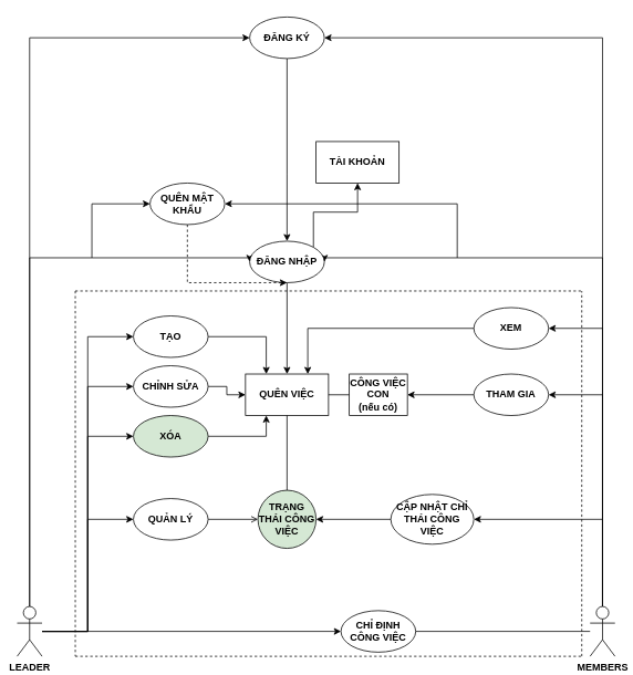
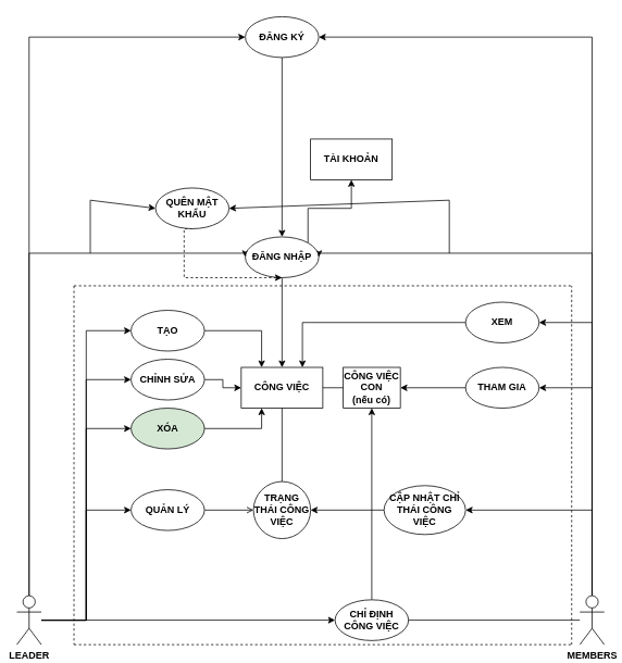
  <mxCell id="0" />
  <mxCell id="1" parent="0" />
  <mxCell id="2" style="edgeStyle=orthogonalEdgeStyle;rounded=0;orthogonalLoop=1;jettySize=auto;html=1;entryX=0;entryY=0.5;entryDx=0;entryDy=0;" parent="1" source="9" target="20" edge="1"><mxGeometry relative="1" as="geometry"><Array as="points"><mxPoint x="35" y="310" /><mxPoint x="300" y="310" /></Array></mxGeometry></mxCell>
  <mxCell id="3" style="edgeStyle=orthogonalEdgeStyle;rounded=0;orthogonalLoop=1;jettySize=auto;html=1;entryX=0;entryY=0.5;entryDx=0;entryDy=0;" parent="1" source="9" target="17" edge="1"><mxGeometry relative="1" as="geometry"><Array as="points"><mxPoint x="35" y="45" /></Array></mxGeometry></mxCell>
  <mxCell id="4" style="edgeStyle=orthogonalEdgeStyle;rounded=0;orthogonalLoop=1;jettySize=auto;html=1;entryX=0;entryY=0.5;entryDx=0;entryDy=0;" parent="1" source="9" target="23" edge="1"><mxGeometry relative="1" as="geometry" /></mxCell>
  <mxCell id="5" style="edgeStyle=orthogonalEdgeStyle;rounded=0;orthogonalLoop=1;jettySize=auto;html=1;entryX=0;entryY=0.5;entryDx=0;entryDy=0;" parent="1" source="9" target="25" edge="1"><mxGeometry relative="1" as="geometry" /></mxCell>
  <mxCell id="6" style="edgeStyle=orthogonalEdgeStyle;rounded=0;orthogonalLoop=1;jettySize=auto;html=1;entryX=0;entryY=0.5;entryDx=0;entryDy=0;" parent="1" source="9" target="27" edge="1"><mxGeometry relative="1" as="geometry" /></mxCell>
  <mxCell id="7" style="edgeStyle=orthogonalEdgeStyle;rounded=0;orthogonalLoop=1;jettySize=auto;html=1;entryX=0;entryY=0.5;entryDx=0;entryDy=0;" parent="1" source="9" target="32" edge="1"><mxGeometry relative="1" as="geometry" /></mxCell>
  <mxCell id="8" style="edgeStyle=orthogonalEdgeStyle;rounded=0;orthogonalLoop=1;jettySize=auto;html=1;entryX=0;entryY=0.5;entryDx=0;entryDy=0;" parent="1" source="9" target="40" edge="1"><mxGeometry relative="1" as="geometry" /></mxCell>
  <mxCell id="9" value="LEADER" style="shape=umlActor;verticalLabelPosition=bottom;verticalAlign=top;html=1;outlineConnect=0;fontStyle=1" parent="1" vertex="1"><mxGeometry x="20" y="730" width="30" height="60" as="geometry" /></mxCell>
  <mxCell id="10" style="edgeStyle=orthogonalEdgeStyle;rounded=0;orthogonalLoop=1;jettySize=auto;html=1;entryX=1;entryY=0.5;entryDx=0;entryDy=0;" parent="1" source="15" target="17" edge="1"><mxGeometry relative="1" as="geometry"><Array as="points"><mxPoint x="725" y="45" /></Array></mxGeometry></mxCell>
  <mxCell id="11" style="edgeStyle=orthogonalEdgeStyle;rounded=0;orthogonalLoop=1;jettySize=auto;html=1;entryX=1;entryY=0.5;entryDx=0;entryDy=0;" parent="1" source="15" target="20" edge="1"><mxGeometry relative="1" as="geometry"><Array as="points"><mxPoint x="725" y="310" /><mxPoint x="390" y="310" /></Array></mxGeometry></mxCell>
  <mxCell id="12" style="edgeStyle=orthogonalEdgeStyle;rounded=0;orthogonalLoop=1;jettySize=auto;html=1;entryX=1;entryY=0.5;entryDx=0;entryDy=0;" parent="1" source="15" target="34" edge="1"><mxGeometry relative="1" as="geometry"><Array as="points"><mxPoint x="725" y="395" /></Array></mxGeometry></mxCell>
  <mxCell id="13" style="edgeStyle=orthogonalEdgeStyle;rounded=0;orthogonalLoop=1;jettySize=auto;html=1;" parent="1" source="15" target="36" edge="1"><mxGeometry relative="1" as="geometry"><Array as="points"><mxPoint x="725" y="475" /></Array></mxGeometry></mxCell>
  <mxCell id="14" style="edgeStyle=orthogonalEdgeStyle;rounded=0;orthogonalLoop=1;jettySize=auto;html=1;entryX=1;entryY=0.5;entryDx=0;entryDy=0;" parent="1" source="15" target="38" edge="1"><mxGeometry relative="1" as="geometry"><Array as="points"><mxPoint x="725" y="625" /></Array></mxGeometry></mxCell>
  <mxCell id="15" value="MEMBERS" style="shape=umlActor;verticalLabelPosition=bottom;verticalAlign=top;html=1;outlineConnect=0;fontStyle=1" parent="1" vertex="1"><mxGeometry x="710" y="730" width="30" height="60" as="geometry" /></mxCell>
  <mxCell id="16" style="edgeStyle=orthogonalEdgeStyle;rounded=0;orthogonalLoop=1;jettySize=auto;html=1;entryX=0.5;entryY=0;entryDx=0;entryDy=0;" parent="1" source="17" target="20" edge="1"><mxGeometry relative="1" as="geometry"><Array as="points"><mxPoint x="345" y="210" /><mxPoint x="345" y="210" /></Array></mxGeometry></mxCell>
  <mxCell id="17" value="&lt;b&gt;ĐĂNG KÝ&lt;/b&gt;" style="ellipse;whiteSpace=wrap;html=1;" parent="1" vertex="1"><mxGeometry x="300" y="20" width="90" height="50" as="geometry" /></mxCell>
  <mxCell id="18" style="edgeStyle=orthogonalEdgeStyle;rounded=0;orthogonalLoop=1;jettySize=auto;html=1;" parent="1" source="20" target="21" edge="1"><mxGeometry relative="1" as="geometry" /></mxCell>
  <mxCell id="19" style="edgeStyle=orthogonalEdgeStyle;rounded=0;orthogonalLoop=1;jettySize=auto;html=1;exitX=1;exitY=0;exitDx=0;exitDy=0;entryX=0.5;entryY=1;entryDx=0;entryDy=0;" edge="1" parent="1" source="20" target="47"><mxGeometry relative="1" as="geometry"><mxPoint x="450" y="200" as="targetPoint" /></mxGeometry></mxCell>
  <mxCell id="20" value="&lt;b&gt;ĐĂNG NHẬP&lt;/b&gt;" style="ellipse;whiteSpace=wrap;html=1;" parent="1" vertex="1"><mxGeometry x="300" y="290" width="90" height="50" as="geometry" /></mxCell>
- <mxCell id="21" value="&lt;b&gt;QUÊN VIỆC&lt;/b&gt;" style="rounded=0;whiteSpace=wrap;html=1;" parent="1" vertex="1"><mxGeometry x="295" y="450" width="100" height="50" as="geometry" /></mxCell>
+ <mxCell id="21" value="&lt;b&gt;CÔNG VIỆC&lt;/b&gt;" style="rounded=0;whiteSpace=wrap;html=1;" parent="1" vertex="1"><mxGeometry x="295" y="450" width="100" height="50" as="geometry" /></mxCell>
  <mxCell id="22" style="edgeStyle=orthogonalEdgeStyle;rounded=0;orthogonalLoop=1;jettySize=auto;html=1;entryX=0.25;entryY=0;entryDx=0;entryDy=0;" parent="1" source="23" target="21" edge="1"><mxGeometry relative="1" as="geometry" /></mxCell>
  <mxCell id="23" value="&lt;b&gt;TẠO&lt;/b&gt;" style="ellipse;whiteSpace=wrap;html=1;" parent="1" vertex="1"><mxGeometry x="160" y="380" width="90" height="50" as="geometry" /></mxCell>
  <mxCell id="24" style="edgeStyle=orthogonalEdgeStyle;rounded=0;orthogonalLoop=1;jettySize=auto;html=1;entryX=0;entryY=0.5;entryDx=0;entryDy=0;" parent="1" source="25" target="21" edge="1"><mxGeometry relative="1" as="geometry" /></mxCell>
  <mxCell id="25" value="&lt;b&gt;CHỈNH SỬA&lt;/b&gt;" style="ellipse;whiteSpace=wrap;html=1;" parent="1" vertex="1"><mxGeometry x="160" y="440" width="90" height="50" as="geometry" /></mxCell>
  <mxCell id="26" style="edgeStyle=orthogonalEdgeStyle;rounded=0;orthogonalLoop=1;jettySize=auto;html=1;entryX=0.25;entryY=1;entryDx=0;entryDy=0;" parent="1" source="27" target="21" edge="1"><mxGeometry relative="1" as="geometry" /></mxCell>
  <mxCell id="27" value="XÓA" style="ellipse;whiteSpace=wrap;html=1;fontStyle=1;fillColor=#d5e8d4;" parent="1" vertex="1"><mxGeometry x="160" y="500" width="90" height="50" as="geometry" /></mxCell>
  <mxCell id="28" value="CÔNG VIỆC CON&lt;div&gt;(nếu có)&lt;/div&gt;" style="rounded=0;whiteSpace=wrap;html=1;fontStyle=1" parent="1" vertex="1"><mxGeometry x="420" y="450" width="70" height="50" as="geometry" /></mxCell>
- <mxCell id="29" value="TRẠNG THÁI CÔNG VIỆC" style="ellipse;whiteSpace=wrap;html=1;aspect=fixed;fontStyle=1;fillColor=#d5e8d4;" parent="1" vertex="1"><mxGeometry x="310" y="590" width="70" height="70" as="geometry" /></mxCell>
+ <mxCell id="29" value="TRẠNG THÁI CÔNG VIỆC" style="ellipse;whiteSpace=wrap;html=1;aspect=fixed;fontStyle=1" parent="1" vertex="1"><mxGeometry x="310" y="590" width="70" height="70" as="geometry" /></mxCell>
  <mxCell id="30" value="" style="endArrow=none;html=1;rounded=0;entryX=0.5;entryY=1;entryDx=0;entryDy=0;exitX=0.5;exitY=0;exitDx=0;exitDy=0;" parent="1" source="29" target="21" edge="1"><mxGeometry width="50" height="50" relative="1" as="geometry"><mxPoint x="340" y="570" as="sourcePoint" /><mxPoint x="390" y="520" as="targetPoint" /></mxGeometry></mxCell>
  <mxCell id="31" style="edgeStyle=orthogonalEdgeStyle;rounded=0;orthogonalLoop=1;jettySize=auto;html=1;entryX=0;entryY=0.5;entryDx=0;entryDy=0;endArrow=open;" parent="1" source="32" target="29" edge="1"><mxGeometry relative="1" as="geometry" /></mxCell>
  <mxCell id="32" value="&lt;b&gt;QUẢN LÝ&lt;/b&gt;" style="ellipse;whiteSpace=wrap;html=1;fontStyle=0" parent="1" vertex="1"><mxGeometry x="160" y="600" width="90" height="50" as="geometry" /></mxCell>
  <mxCell id="33" style="edgeStyle=orthogonalEdgeStyle;rounded=0;orthogonalLoop=1;jettySize=auto;html=1;entryX=0.75;entryY=0;entryDx=0;entryDy=0;" parent="1" source="34" target="21" edge="1"><mxGeometry relative="1" as="geometry" /></mxCell>
  <mxCell id="34" value="XEM" style="ellipse;whiteSpace=wrap;html=1;fontStyle=1" parent="1" vertex="1"><mxGeometry x="570" y="370" width="90" height="50" as="geometry" /></mxCell>
  <mxCell id="35" style="edgeStyle=orthogonalEdgeStyle;rounded=0;orthogonalLoop=1;jettySize=auto;html=1;entryX=1;entryY=0.5;entryDx=0;entryDy=0;" parent="1" source="36" target="28" edge="1"><mxGeometry relative="1" as="geometry" /></mxCell>
  <mxCell id="36" value="THAM GIA" style="ellipse;whiteSpace=wrap;html=1;fontStyle=1" parent="1" vertex="1"><mxGeometry x="570" y="450" width="90" height="50" as="geometry" /></mxCell>
  <mxCell id="37" style="edgeStyle=orthogonalEdgeStyle;rounded=0;orthogonalLoop=1;jettySize=auto;html=1;entryX=1;entryY=0.5;entryDx=0;entryDy=0;" parent="1" source="38" target="29" edge="1"><mxGeometry relative="1" as="geometry" /></mxCell>
  <mxCell id="38" value="CẬP NHẬT CHỈ THÁI CÔNG VIỆC" style="ellipse;whiteSpace=wrap;html=1;fontStyle=1" parent="1" vertex="1"><mxGeometry x="470" y="595" width="100" height="60" as="geometry" /></mxCell>
+ <mxCell id="39" style="edgeStyle=orthogonalEdgeStyle;rounded=0;orthogonalLoop=1;jettySize=auto;html=1;entryX=0.5;entryY=1;entryDx=0;entryDy=0;" parent="1" source="40" target="28" edge="1"><mxGeometry relative="1" as="geometry" /></mxCell>
  <mxCell id="40" value="&lt;b&gt;CHỈ ĐỊNH CÔNG VIỆC&lt;/b&gt;" style="ellipse;whiteSpace=wrap;html=1;fontStyle=0" parent="1" vertex="1"><mxGeometry x="410" y="735" width="90" height="50" as="geometry" /></mxCell>
  <mxCell id="41" value="" style="endArrow=none;html=1;rounded=0;exitX=1;exitY=0.5;exitDx=0;exitDy=0;" parent="1" source="40" target="15" edge="1"><mxGeometry width="50" height="50" relative="1" as="geometry"><mxPoint x="340" y="670" as="sourcePoint" /><mxPoint x="390" y="620" as="targetPoint" /><Array as="points" /></mxGeometry></mxCell>
  <mxCell id="42" value="" style="endArrow=none;html=1;rounded=0;entryX=0;entryY=0.5;entryDx=0;entryDy=0;exitX=1;exitY=0.5;exitDx=0;exitDy=0;" parent="1" source="21" target="28" edge="1"><mxGeometry width="50" height="50" relative="1" as="geometry"><mxPoint x="340" y="670" as="sourcePoint" /><mxPoint x="390" y="620" as="targetPoint" /></mxGeometry></mxCell>
  <mxCell id="43" value="" style="endArrow=none;dashed=1;html=1;rounded=0;" parent="1" edge="1"><mxGeometry width="50" height="50" relative="1" as="geometry"><mxPoint x="90" y="350" as="sourcePoint" /><mxPoint x="700" y="350" as="targetPoint" /></mxGeometry></mxCell>
  <mxCell id="44" value="" style="endArrow=none;dashed=1;html=1;rounded=0;" parent="1" edge="1"><mxGeometry width="50" height="50" relative="1" as="geometry"><mxPoint x="700" y="790" as="sourcePoint" /><mxPoint x="700" y="350" as="targetPoint" /></mxGeometry></mxCell>
  <mxCell id="45" value="" style="endArrow=none;dashed=1;html=1;rounded=0;" parent="1" edge="1"><mxGeometry width="50" height="50" relative="1" as="geometry"><mxPoint x="90" y="350" as="sourcePoint" /><mxPoint x="90" y="790" as="targetPoint" /></mxGeometry></mxCell>
  <mxCell id="46" value="" style="endArrow=none;dashed=1;html=1;rounded=0;" parent="1" edge="1"><mxGeometry width="50" height="50" relative="1" as="geometry"><mxPoint x="90" y="790" as="sourcePoint" /><mxPoint x="700" y="790" as="targetPoint" /></mxGeometry></mxCell>
  <mxCell id="47" value="&lt;b&gt;TÀI KHOẢN&lt;/b&gt;" style="rounded=0;whiteSpace=wrap;html=1;" vertex="1" parent="1"><mxGeometry x="380" y="170" width="100" height="50" as="geometry" /></mxCell>
  <mxCell id="48" value="" style="endArrow=classic;html=1;rounded=0;entryX=0;entryY=0.5;entryDx=0;entryDy=0;" edge="1" parent="1" target="50"><mxGeometry width="50" height="50" relative="1" as="geometry"><mxPoint x="110" y="310" as="sourcePoint" /><mxPoint x="110" y="270" as="targetPoint" /><Array as="points"><mxPoint x="110" y="245" /></Array></mxGeometry></mxCell>
  <mxCell id="49" style="edgeStyle=orthogonalEdgeStyle;rounded=0;orthogonalLoop=1;jettySize=auto;html=1;exitX=0.5;exitY=1;exitDx=0;exitDy=0;entryX=0.5;entryY=1;entryDx=0;entryDy=0;dashed=1;" edge="1" parent="1" source="50" target="20"><mxGeometry relative="1" as="geometry"><Array as="points"><mxPoint x="225" y="340" /></Array></mxGeometry></mxCell>
- <mxCell id="50" value="&lt;b&gt;QUÊN MẬT KHẨU&lt;/b&gt;" style="ellipse;whiteSpace=wrap;html=1;" vertex="1" parent="1"><mxGeometry x="180" y="220" width="90" height="50" as="geometry" /></mxCell>
+ <mxCell id="50" value="&lt;b&gt;QUÊN MẬT KHẨU&lt;/b&gt;" style="ellipse;whiteSpace=wrap;html=1;" vertex="1" parent="1"><mxGeometry x="190" y="230" width="90" height="50" as="geometry" /></mxCell>
  <mxCell id="51" value="" style="endArrow=classic;html=1;rounded=0;entryX=1;entryY=0.5;entryDx=0;entryDy=0;" edge="1" parent="1" target="50"><mxGeometry width="50" height="50" relative="1" as="geometry"><mxPoint x="550" y="310" as="sourcePoint" /><mxPoint x="340" y="220" as="targetPoint" /><Array as="points"><mxPoint x="550" y="245" /></Array></mxGeometry></mxCell>
